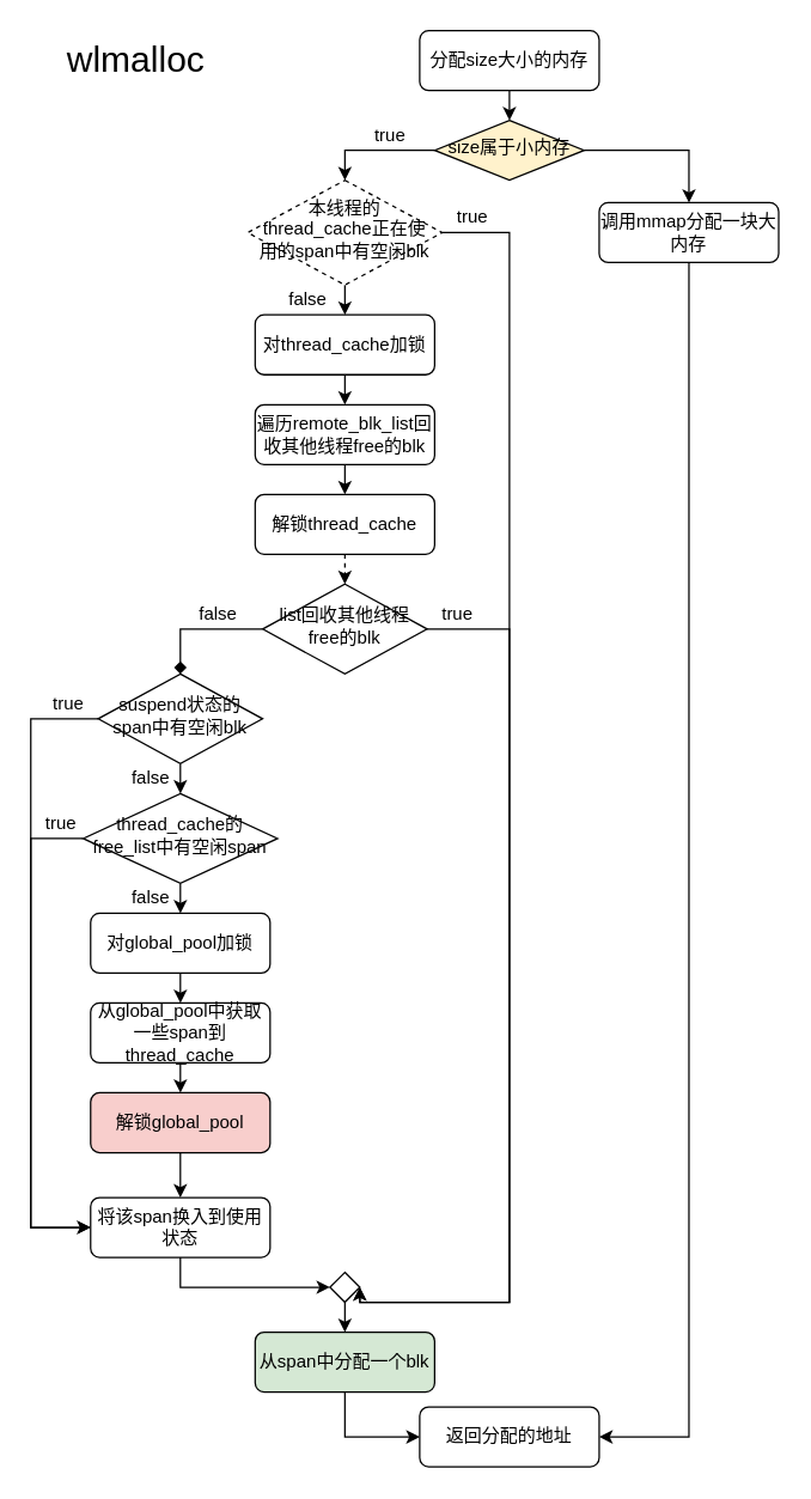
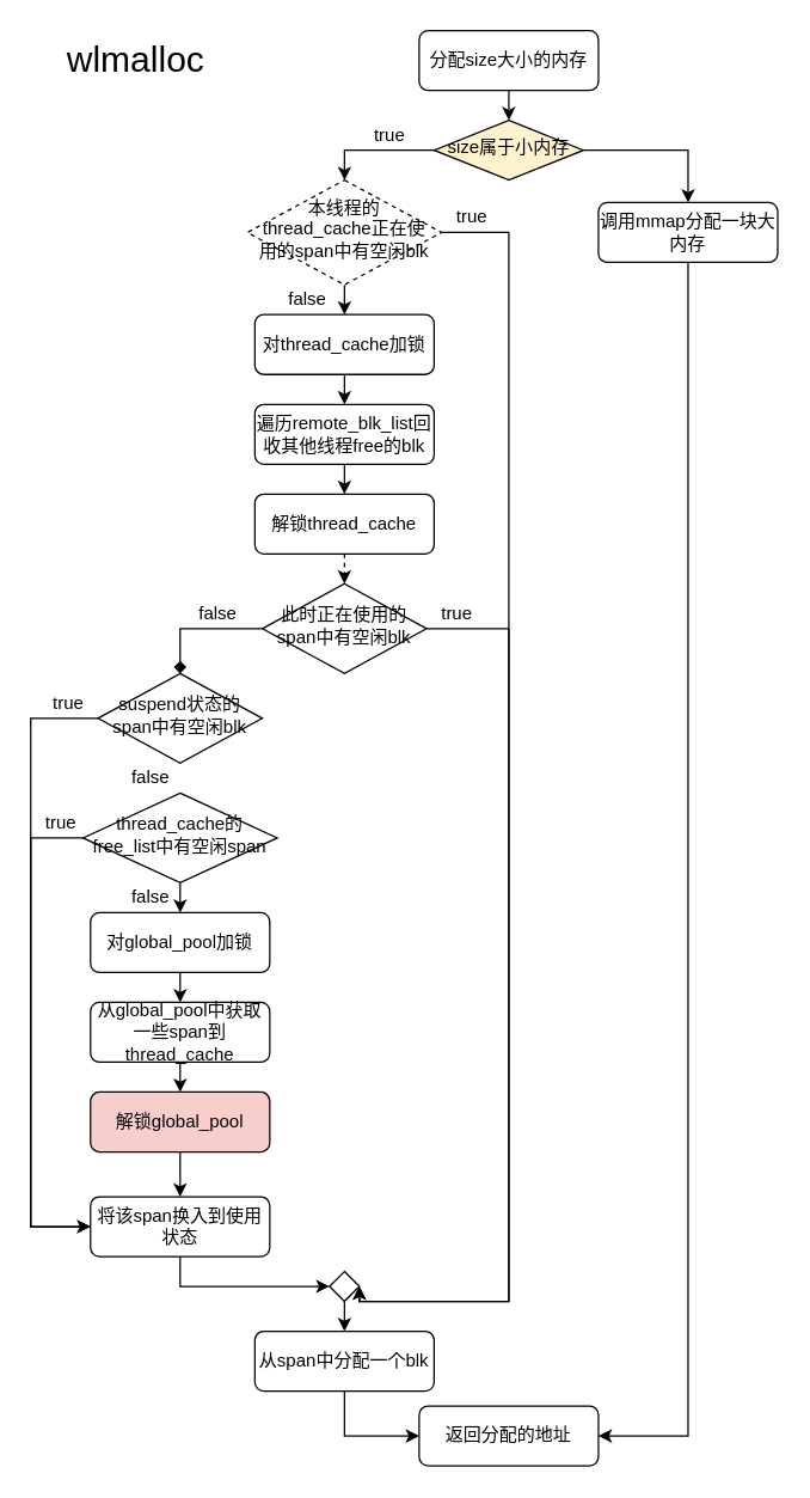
  <mxCell id="0" />
  <mxCell id="1" parent="0" />
  <mxCell id="2" style="edgeStyle=orthogonalEdgeStyle;rounded=0;orthogonalLoop=1;jettySize=auto;html=1;exitX=0.5;exitY=1;exitDx=0;exitDy=0;entryX=0.5;entryY=0;entryDx=0;entryDy=0;" parent="1" source="3" target="22" edge="1"><mxGeometry relative="1" as="geometry" /></mxCell>
  <mxCell id="3" value="分配size大小的内存" style="rounded=1;whiteSpace=wrap;html=1;fontSize=12;glass=0;strokeWidth=1;shadow=0;" parent="1" vertex="1"><mxGeometry x="280" y="20" width="120" height="40" as="geometry" /></mxCell>
  <mxCell id="4" style="edgeStyle=orthogonalEdgeStyle;rounded=0;orthogonalLoop=1;jettySize=auto;html=1;exitX=0.5;exitY=1;exitDx=0;exitDy=0;entryX=0.5;entryY=0;entryDx=0;entryDy=0;" parent="1" source="5" target="24" edge="1"><mxGeometry relative="1" as="geometry" /></mxCell>
  <mxCell id="5" value="遍历remote_blk_list回收其他线程free的blk" style="rounded=1;whiteSpace=wrap;html=1;fontSize=12;glass=0;strokeWidth=1;shadow=0;" parent="1" vertex="1"><mxGeometry x="170" y="270" width="120" height="40" as="geometry" /></mxCell>
  <mxCell id="6" style="edgeStyle=orthogonalEdgeStyle;rounded=0;orthogonalLoop=1;jettySize=auto;html=1;exitX=0.5;exitY=1;exitDx=0;exitDy=0;entryX=0.5;entryY=0;entryDx=0;entryDy=0;" parent="1" source="7" target="5" edge="1"><mxGeometry relative="1" as="geometry" /></mxCell>
  <mxCell id="7" value="对thread_cache加锁" style="rounded=1;whiteSpace=wrap;html=1;fontSize=12;glass=0;strokeWidth=1;shadow=0;" parent="1" vertex="1"><mxGeometry x="170" y="210" width="120" height="40" as="geometry" /></mxCell>
- <mxCell id="8" style="edgeStyle=orthogonalEdgeStyle;rounded=0;orthogonalLoop=1;jettySize=auto;html=1;exitX=0.5;exitY=1;exitDx=0;exitDy=0;entryX=0.5;entryY=0;entryDx=0;entryDy=0;" parent="1" source="10" target="13" edge="1"><mxGeometry relative="1" as="geometry" /></mxCell>
  <mxCell id="9" style="edgeStyle=orthogonalEdgeStyle;rounded=0;orthogonalLoop=1;jettySize=auto;html=1;exitX=0;exitY=0.5;exitDx=0;exitDy=0;entryX=0;entryY=0.5;entryDx=0;entryDy=0;" parent="1" source="10" target="37" edge="1"><mxGeometry relative="1" as="geometry"><Array as="points"><mxPoint x="20" y="480" /><mxPoint x="20" y="820" /></Array></mxGeometry></mxCell>
  <mxCell id="10" value="suspend状态的span中有空闲blk" style="rhombus;whiteSpace=wrap;html=1;shadow=0;fontFamily=Helvetica;fontSize=12;align=center;strokeWidth=1;spacing=6;spacingTop=-4;" parent="1" vertex="1"><mxGeometry x="65" y="450" width="110" height="60" as="geometry" /></mxCell>
  <mxCell id="11" style="edgeStyle=orthogonalEdgeStyle;rounded=0;orthogonalLoop=1;jettySize=auto;html=1;exitX=0.5;exitY=1;exitDx=0;exitDy=0;entryX=0.5;entryY=0;entryDx=0;entryDy=0;" parent="1" source="13" target="26" edge="1"><mxGeometry relative="1" as="geometry" /></mxCell>
  <mxCell id="12" style="edgeStyle=orthogonalEdgeStyle;rounded=0;orthogonalLoop=1;jettySize=auto;html=1;exitX=0;exitY=0.5;exitDx=0;exitDy=0;entryX=0;entryY=0.5;entryDx=0;entryDy=0;" parent="1" source="13" target="37" edge="1"><mxGeometry relative="1" as="geometry"><Array as="points"><mxPoint x="20" y="560" /><mxPoint x="20" y="820" /></Array></mxGeometry></mxCell>
  <mxCell id="13" value="thread_cache的free_list中有空闲span" style="rhombus;whiteSpace=wrap;html=1;shadow=0;fontFamily=Helvetica;fontSize=12;align=center;strokeWidth=1;spacing=6;spacingTop=-4;" parent="1" vertex="1"><mxGeometry x="55" y="530" width="130" height="60" as="geometry" /></mxCell>
  <mxCell id="14" style="edgeStyle=orthogonalEdgeStyle;rounded=0;orthogonalLoop=1;jettySize=auto;html=1;exitX=1;exitY=0.5;exitDx=0;exitDy=0;entryX=1;entryY=0.5;entryDx=0;entryDy=0;" parent="1" source="16" target="35" edge="1"><mxGeometry relative="1" as="geometry"><mxPoint x="420" y="690" as="targetPoint" /><Array as="points"><mxPoint x="340" y="420" /><mxPoint x="340" y="870" /></Array></mxGeometry></mxCell>
  <mxCell id="15" style="edgeStyle=orthogonalEdgeStyle;rounded=0;orthogonalLoop=1;jettySize=auto;html=1;exitX=0;exitY=0.5;exitDx=0;exitDy=0;entryX=0.5;entryY=0;entryDx=0;entryDy=0;endArrow=diamond;" parent="1" source="16" target="10" edge="1"><mxGeometry relative="1" as="geometry" /></mxCell>
- <mxCell id="16" value="list回收其他线程free的blk" style="rhombus;whiteSpace=wrap;html=1;shadow=0;fontFamily=Helvetica;fontSize=12;align=center;strokeWidth=1;spacing=6;spacingTop=-4;" parent="1" vertex="1"><mxGeometry x="175" y="390" width="110" height="60" as="geometry" /></mxCell>
+ <mxCell id="16" value="此时正在使用的span中有空闲blk" style="rhombus;whiteSpace=wrap;html=1;shadow=0;fontFamily=Helvetica;fontSize=12;align=center;strokeWidth=1;spacing=6;spacingTop=-4;" parent="1" vertex="1"><mxGeometry x="175" y="390" width="110" height="60" as="geometry" /></mxCell>
  <mxCell id="17" style="edgeStyle=orthogonalEdgeStyle;rounded=0;orthogonalLoop=1;jettySize=auto;html=1;exitX=0.5;exitY=1;exitDx=0;exitDy=0;entryX=0.5;entryY=0;entryDx=0;entryDy=0;" parent="1" source="19" target="7" edge="1"><mxGeometry relative="1" as="geometry" /></mxCell>
  <mxCell id="18" style="edgeStyle=orthogonalEdgeStyle;rounded=0;orthogonalLoop=1;jettySize=auto;html=1;exitX=1;exitY=0.5;exitDx=0;exitDy=0;entryX=1;entryY=0.5;entryDx=0;entryDy=0;" parent="1" source="19" target="35" edge="1"><mxGeometry relative="1" as="geometry"><Array as="points"><mxPoint x="340" y="155" /><mxPoint x="340" y="870" /></Array></mxGeometry></mxCell>
  <mxCell id="19" value="&lt;span&gt;本线程的thread_cache正在使用的span中有空闲blk&lt;/span&gt;" style="rhombus;whiteSpace=wrap;html=1;shadow=0;fontFamily=Helvetica;fontSize=12;align=center;strokeWidth=1;spacing=6;spacingTop=-4;dashed=1;" parent="1" vertex="1"><mxGeometry x="165" y="120" width="130" height="70" as="geometry" /></mxCell>
  <mxCell id="20" style="edgeStyle=orthogonalEdgeStyle;rounded=0;orthogonalLoop=1;jettySize=auto;html=1;exitX=0;exitY=0.5;exitDx=0;exitDy=0;entryX=0.5;entryY=0;entryDx=0;entryDy=0;" parent="1" source="22" target="19" edge="1"><mxGeometry relative="1" as="geometry" /></mxCell>
  <mxCell id="21" style="edgeStyle=orthogonalEdgeStyle;rounded=0;orthogonalLoop=1;jettySize=auto;html=1;exitX=1;exitY=0.5;exitDx=0;exitDy=0;entryX=0.5;entryY=0;entryDx=0;entryDy=0;" parent="1" source="22" target="45" edge="1"><mxGeometry relative="1" as="geometry" /></mxCell>
  <mxCell id="22" value="size属于小内存" style="rhombus;whiteSpace=wrap;html=1;shadow=0;fontFamily=Helvetica;fontSize=12;align=center;strokeWidth=1;spacing=6;spacingTop=-4;fillColor=#fff2cc;" parent="1" vertex="1"><mxGeometry x="290" y="80" width="100" height="40" as="geometry" /></mxCell>
  <mxCell id="23" style="edgeStyle=orthogonalEdgeStyle;rounded=0;orthogonalLoop=1;jettySize=auto;html=1;exitX=0.5;exitY=1;exitDx=0;exitDy=0;entryX=0.5;entryY=0;entryDx=0;entryDy=0;dashed=1;" parent="1" source="24" target="16" edge="1"><mxGeometry relative="1" as="geometry" /></mxCell>
  <mxCell id="24" value="解锁thread_cache" style="rounded=1;whiteSpace=wrap;html=1;fontSize=12;glass=0;strokeWidth=1;shadow=0;" parent="1" vertex="1"><mxGeometry x="170" y="330" width="120" height="40" as="geometry" /></mxCell>
  <mxCell id="25" style="edgeStyle=orthogonalEdgeStyle;rounded=0;orthogonalLoop=1;jettySize=auto;html=1;exitX=0.5;exitY=1;exitDx=0;exitDy=0;entryX=0.5;entryY=0;entryDx=0;entryDy=0;" parent="1" source="26" target="28" edge="1"><mxGeometry relative="1" as="geometry" /></mxCell>
  <mxCell id="26" value="对global_pool加锁" style="rounded=1;whiteSpace=wrap;html=1;fontSize=12;glass=0;strokeWidth=1;shadow=0;" parent="1" vertex="1"><mxGeometry x="60" y="610" width="120" height="40" as="geometry" /></mxCell>
  <mxCell id="27" style="edgeStyle=orthogonalEdgeStyle;rounded=0;orthogonalLoop=1;jettySize=auto;html=1;exitX=0.5;exitY=1;exitDx=0;exitDy=0;entryX=0.5;entryY=0;entryDx=0;entryDy=0;" parent="1" source="28" target="30" edge="1"><mxGeometry relative="1" as="geometry" /></mxCell>
  <mxCell id="28" value="从global_pool中获取一些span到thread_cache" style="rounded=1;whiteSpace=wrap;html=1;fontSize=12;glass=0;strokeWidth=1;shadow=0;" parent="1" vertex="1"><mxGeometry x="60" y="670" width="120" height="40" as="geometry" /></mxCell>
  <mxCell id="29" style="edgeStyle=orthogonalEdgeStyle;rounded=0;orthogonalLoop=1;jettySize=auto;html=1;exitX=0.5;exitY=1;exitDx=0;exitDy=0;entryX=0.5;entryY=0;entryDx=0;entryDy=0;" parent="1" source="30" target="37" edge="1"><mxGeometry relative="1" as="geometry" /></mxCell>
  <mxCell id="30" value="解锁global_pool" style="rounded=1;whiteSpace=wrap;html=1;fontSize=12;glass=0;strokeWidth=1;shadow=0;fillColor=#f8cecc;" parent="1" vertex="1"><mxGeometry x="60" y="730" width="120" height="40" as="geometry" /></mxCell>
  <mxCell id="31" style="edgeStyle=orthogonalEdgeStyle;rounded=0;orthogonalLoop=1;jettySize=auto;html=1;exitX=0.5;exitY=1;exitDx=0;exitDy=0;entryX=0;entryY=0.5;entryDx=0;entryDy=0;" parent="1" source="32" target="33" edge="1"><mxGeometry relative="1" as="geometry" /></mxCell>
- <mxCell id="32" value="从span中分配一个blk" style="rounded=1;whiteSpace=wrap;html=1;fontSize=12;glass=0;strokeWidth=1;shadow=0;fillColor=#d5e8d4;" parent="1" vertex="1"><mxGeometry x="170" y="890" width="120" height="40" as="geometry" /></mxCell>
+ <mxCell id="32" value="从span中分配一个blk" style="rounded=1;whiteSpace=wrap;html=1;fontSize=12;glass=0;strokeWidth=1;shadow=0;" parent="1" vertex="1"><mxGeometry x="170" y="890" width="120" height="40" as="geometry" /></mxCell>
  <mxCell id="33" value="返回分配的地址" style="rounded=1;whiteSpace=wrap;html=1;fontSize=12;glass=0;strokeWidth=1;shadow=0;" parent="1" vertex="1"><mxGeometry x="280" y="940" width="120" height="40" as="geometry" /></mxCell>
  <mxCell id="34" style="edgeStyle=orthogonalEdgeStyle;rounded=0;orthogonalLoop=1;jettySize=auto;html=1;exitX=0.5;exitY=1;exitDx=0;exitDy=0;entryX=0.5;entryY=0;entryDx=0;entryDy=0;" parent="1" source="35" target="32" edge="1"><mxGeometry relative="1" as="geometry" /></mxCell>
  <mxCell id="35" value="" style="rhombus;whiteSpace=wrap;html=1;" parent="1" vertex="1"><mxGeometry x="220" y="850" width="20" height="20" as="geometry" /></mxCell>
  <mxCell id="36" style="edgeStyle=orthogonalEdgeStyle;rounded=0;orthogonalLoop=1;jettySize=auto;html=1;exitX=0.5;exitY=1;exitDx=0;exitDy=0;entryX=0;entryY=0.5;entryDx=0;entryDy=0;" parent="1" source="37" target="35" edge="1"><mxGeometry relative="1" as="geometry" /></mxCell>
  <mxCell id="37" value="将该span换入到使用状态" style="rounded=1;whiteSpace=wrap;html=1;fontSize=12;glass=0;strokeWidth=1;shadow=0;" parent="1" vertex="1"><mxGeometry x="60" y="800" width="120" height="40" as="geometry" /></mxCell>
  <mxCell id="38" value="true" style="text;html=1;align=center;verticalAlign=middle;resizable=0;points=[];autosize=1;strokeColor=none;fillColor=none;" parent="1" vertex="1"><mxGeometry x="285" y="400" width="40" height="20" as="geometry" /></mxCell>
  <mxCell id="39" value="false" style="text;html=1;align=center;verticalAlign=middle;resizable=0;points=[];autosize=1;strokeColor=none;fillColor=none;" parent="1" vertex="1"><mxGeometry x="125" y="400" width="40" height="20" as="geometry" /></mxCell>
  <mxCell id="40" value="false" style="text;html=1;align=center;verticalAlign=middle;resizable=0;points=[];autosize=1;strokeColor=none;fillColor=none;" parent="1" vertex="1"><mxGeometry x="80" y="510" width="40" height="20" as="geometry" /></mxCell>
  <mxCell id="41" value="true" style="text;html=1;align=center;verticalAlign=middle;resizable=0;points=[];autosize=1;strokeColor=none;fillColor=none;" parent="1" vertex="1"><mxGeometry x="25" y="460" width="40" height="20" as="geometry" /></mxCell>
  <mxCell id="42" value="false" style="text;html=1;align=center;verticalAlign=middle;resizable=0;points=[];autosize=1;strokeColor=none;fillColor=none;" parent="1" vertex="1"><mxGeometry x="80" y="590" width="40" height="20" as="geometry" /></mxCell>
  <mxCell id="43" value="true" style="text;html=1;align=center;verticalAlign=middle;resizable=0;points=[];autosize=1;strokeColor=none;fillColor=none;" parent="1" vertex="1"><mxGeometry x="20" y="540" width="40" height="20" as="geometry" /></mxCell>
  <mxCell id="44" style="edgeStyle=orthogonalEdgeStyle;rounded=0;orthogonalLoop=1;jettySize=auto;html=1;exitX=0.5;exitY=1;exitDx=0;exitDy=0;entryX=1;entryY=0.5;entryDx=0;entryDy=0;" parent="1" source="45" target="33" edge="1"><mxGeometry relative="1" as="geometry" /></mxCell>
  <mxCell id="45" value="调用mmap分配一块大内存" style="rounded=1;whiteSpace=wrap;html=1;fontSize=12;glass=0;strokeWidth=1;shadow=0;" parent="1" vertex="1"><mxGeometry x="400" y="135" width="120" height="40" as="geometry" /></mxCell>
  <mxCell id="46" value="true" style="text;html=1;align=center;verticalAlign=middle;resizable=0;points=[];autosize=1;strokeColor=none;fillColor=none;" parent="1" vertex="1"><mxGeometry x="295" y="135" width="40" height="20" as="geometry" /></mxCell>
  <mxCell id="47" value="false" style="text;html=1;align=center;verticalAlign=middle;resizable=0;points=[];autosize=1;strokeColor=none;fillColor=none;" parent="1" vertex="1"><mxGeometry x="185" y="190" width="40" height="20" as="geometry" /></mxCell>
  <mxCell id="48" value="true" style="text;html=1;align=center;verticalAlign=middle;resizable=0;points=[];autosize=1;strokeColor=none;fillColor=none;" parent="1" vertex="1"><mxGeometry x="240" y="80" width="40" height="20" as="geometry" /></mxCell>
  <mxCell id="49" value="wlmalloc" style="text;html=1;align=center;verticalAlign=middle;resizable=0;points=[];autosize=1;strokeColor=none;fillColor=none;fontSize=24;" vertex="1" parent="1"><mxGeometry x="35" y="25" width="110" height="30" as="geometry" /></mxCell>
